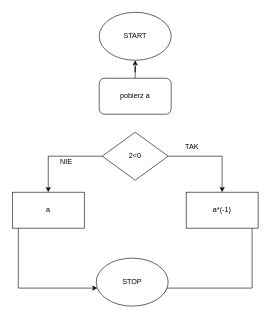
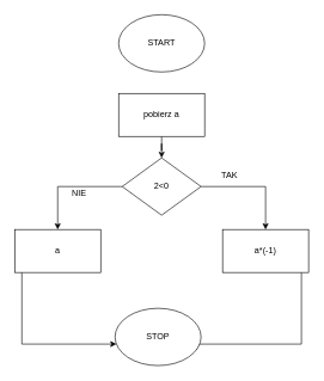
  <mxCell id="0" />
  <mxCell id="1" parent="0" />
  <mxCell id="2" style="edgeStyle=orthogonalEdgeStyle;rounded=0;orthogonalLoop=1;jettySize=auto;html=1;" edge="1" parent="1" source="4" target="13"><mxGeometry relative="1" as="geometry"><mxPoint x="380" y="260" as="targetPoint" /></mxGeometry></mxCell>
  <mxCell id="3" style="edgeStyle=orthogonalEdgeStyle;rounded=0;orthogonalLoop=1;jettySize=auto;html=1;" edge="1" parent="1" source="4" target="11"><mxGeometry relative="1" as="geometry"><mxPoint x="70" y="260" as="targetPoint" /></mxGeometry></mxCell>
  <mxCell id="4" value="2&amp;lt;0" style="rhombus;whiteSpace=wrap;html=1;" vertex="1" parent="1"><mxGeometry x="170" y="220" width="110" height="80" as="geometry" /></mxCell>
  <mxCell id="5" value="NIE" style="text;html=1;strokeColor=none;fillColor=none;align=center;verticalAlign=middle;whiteSpace=wrap;rounded=0;" vertex="1" parent="1"><mxGeometry x="80" y="255" width="60" height="30" as="geometry" /></mxCell>
  <mxCell id="6" value="TAK" style="text;html=1;strokeColor=none;fillColor=none;align=center;verticalAlign=middle;whiteSpace=wrap;rounded=0;" vertex="1" parent="1"><mxGeometry x="290" y="230" width="60" height="30" as="geometry" /></mxCell>
  <mxCell id="7" value="START&lt;br&gt;" style="ellipse;whiteSpace=wrap;html=1;" vertex="1" parent="1"><mxGeometry x="165" y="20" width="120" height="80" as="geometry" /></mxCell>
- <mxCell id="8" style="edgeStyle=orthogonalEdgeStyle;rounded=0;orthogonalLoop=1;jettySize=auto;html=1;" edge="1" parent="1" source="9" target="7"><mxGeometry relative="1" as="geometry" /></mxCell>
- <mxCell id="9" value="pobierz a" style="whiteSpace=wrap;html=1;rounded=1;" vertex="1" parent="1"><mxGeometry x="165" y="130" width="120" height="60" as="geometry" /></mxCell>
+ <mxCell id="8" style="edgeStyle=orthogonalEdgeStyle;rounded=0;orthogonalLoop=1;jettySize=auto;html=1;" edge="1" parent="1" source="9" target="4"><mxGeometry relative="1" as="geometry" /></mxCell>
+ <mxCell id="9" value="pobierz a" style="rounded=0;whiteSpace=wrap;html=1;" vertex="1" parent="1"><mxGeometry x="165" y="130" width="120" height="60" as="geometry" /></mxCell>
  <mxCell id="10" style="edgeStyle=orthogonalEdgeStyle;rounded=0;orthogonalLoop=1;jettySize=auto;html=1;" edge="1" parent="1" source="11" target="14"><mxGeometry relative="1" as="geometry"><mxPoint x="80" y="480" as="targetPoint" /><Array as="points"><mxPoint x="30" y="480" /></Array></mxGeometry></mxCell>
  <mxCell id="11" value="a" style="rounded=0;whiteSpace=wrap;html=1;" vertex="1" parent="1"><mxGeometry x="20" y="320" width="120" height="60" as="geometry" /></mxCell>
  <mxCell id="12" style="edgeStyle=orthogonalEdgeStyle;rounded=0;orthogonalLoop=1;jettySize=auto;html=1;entryX=0.942;entryY=0.738;entryDx=0;entryDy=0;entryPerimeter=0;" edge="1" parent="1" source="13" target="14"><mxGeometry relative="1" as="geometry"><mxPoint x="370" y="480" as="targetPoint" /><Array as="points"><mxPoint x="420" y="480" /><mxPoint x="273" y="480" /></Array></mxGeometry></mxCell>
  <mxCell id="13" value="a*(-1)" style="rounded=0;whiteSpace=wrap;html=1;" vertex="1" parent="1"><mxGeometry x="310" y="320" width="120" height="60" as="geometry" /></mxCell>
  <mxCell id="14" value="STOP" style="ellipse;whiteSpace=wrap;html=1;" vertex="1" parent="1"><mxGeometry x="160" y="430" width="120" height="80" as="geometry" /></mxCell>
